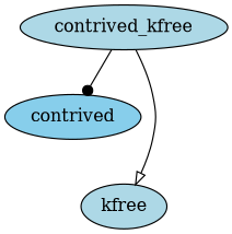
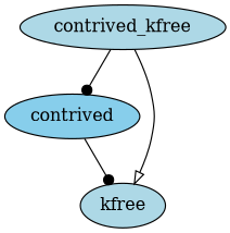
  digraph {
    node [fillcolor=lightblue style=filled]
    edge [arrowhead=dot]
    n1 [label=contrived_kfree]
    n2 [fillcolor=skyblue label=contrived]
    n3 [label=kfree]
    n1 -> n2
    n1 -> n3 [arrowhead=onormal]
+   n2 -> n3
  }
